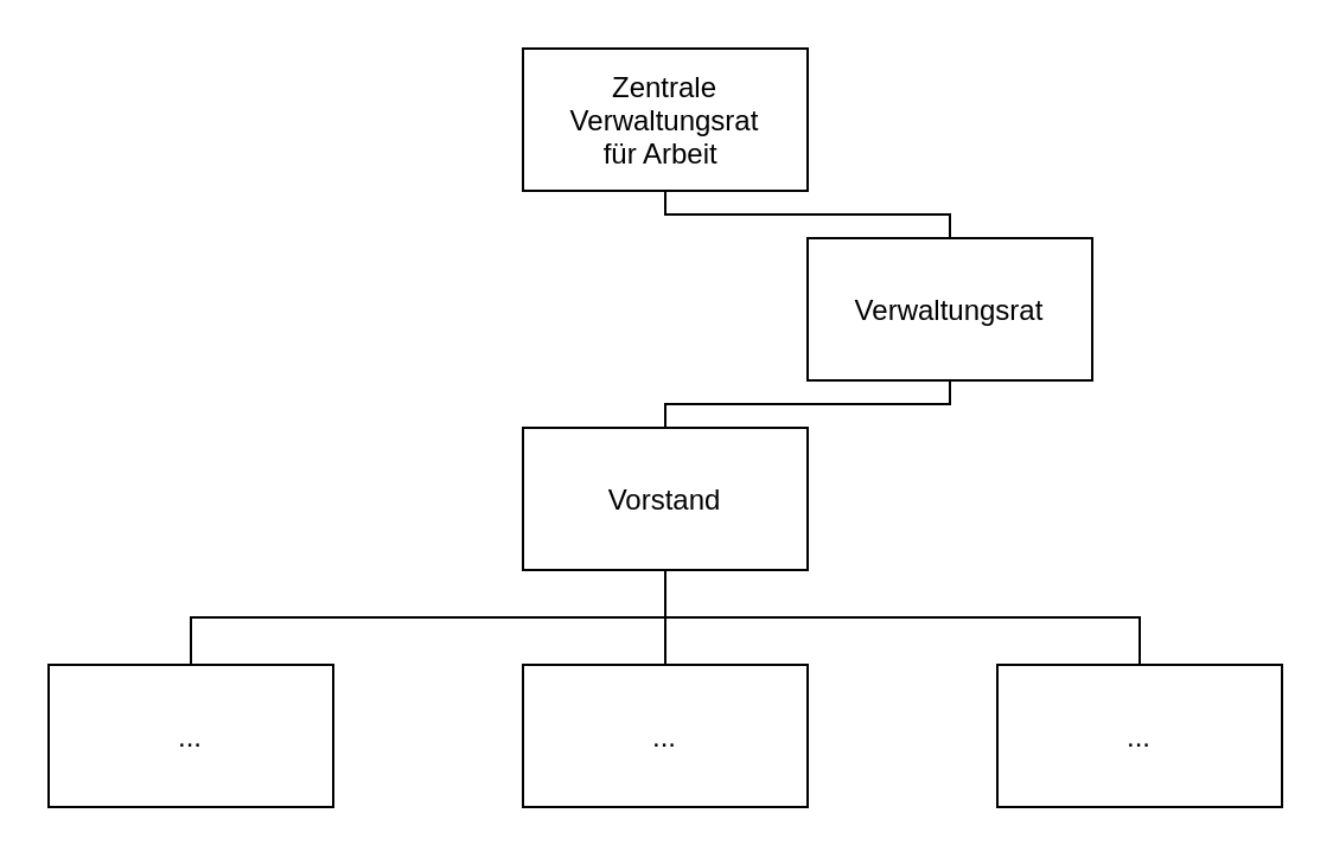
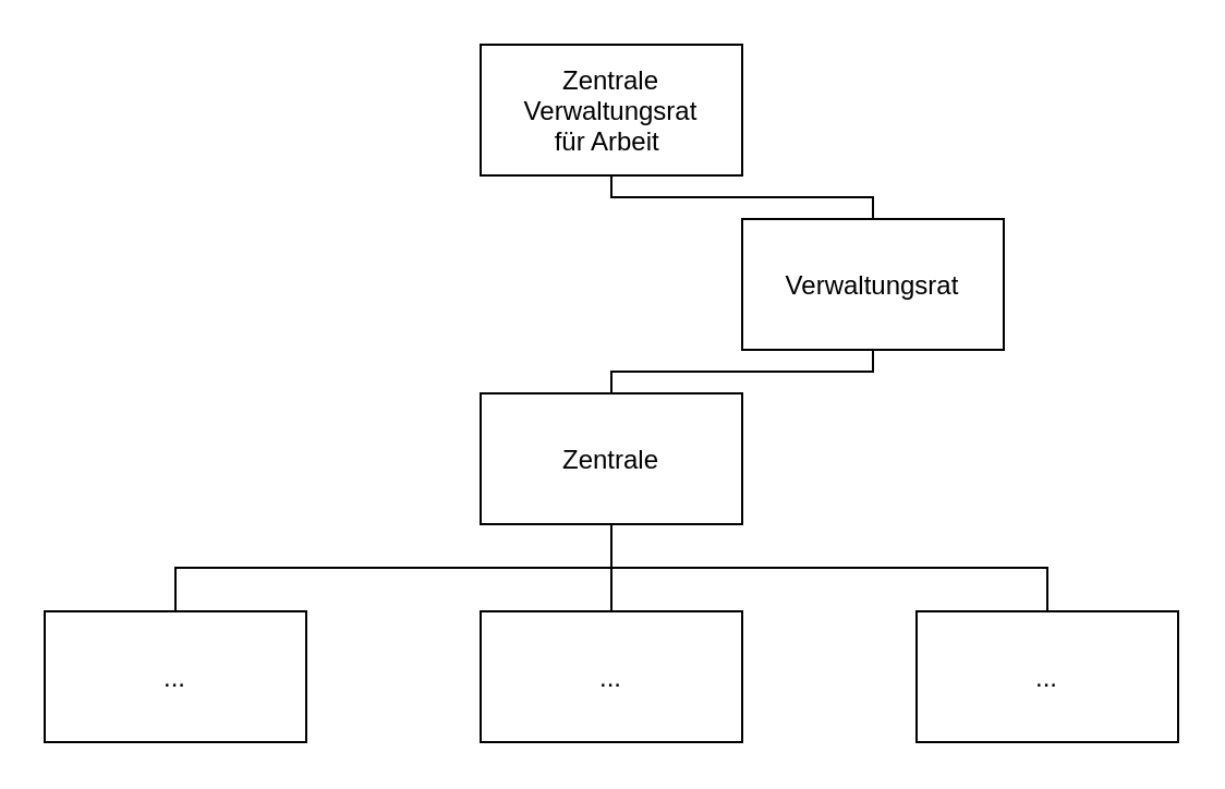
  <mxCell id="0" />
  <mxCell id="1" parent="0" />
  <mxCell id="2" value="" style="edgeStyle=elbowEdgeStyle;shape=connector;rounded=0;orthogonalLoop=1;jettySize=auto;elbow=vertical;startArrow=none;endArrow=none;labelBackgroundColor=default;strokeColor=default;align=center;verticalAlign=middle;fontFamily=Helvetica;fontSize=11;fontColor=default;" parent="1" source="3" target="5" edge="1"><mxGeometry relative="1" as="geometry" /></mxCell>
  <mxCell id="3" value="Zentrale&#10;Verwaltungsrat &#10;für Arbeit " style="align=center;verticalAlign=middle;treeFolding=1;treeMoving=1;newEdgeStyle={&quot;edgeStyle&quot;:&quot;elbowEdgeStyle&quot;,&quot;startArrow&quot;:&quot;none&quot;,&quot;endArrow&quot;:&quot;none&quot;};" parent="1" vertex="1"><mxGeometry x="220" y="20" width="120" height="60" as="geometry" /></mxCell>
  <mxCell id="4" value="" style="edgeStyle=elbowEdgeStyle;shape=connector;rounded=0;orthogonalLoop=1;jettySize=auto;elbow=vertical;startArrow=none;endArrow=none;labelBackgroundColor=default;strokeColor=default;align=center;verticalAlign=middle;fontFamily=Helvetica;fontSize=11;fontColor=default;" parent="1" source="5" target="8" edge="1"><mxGeometry relative="1" as="geometry" /></mxCell>
  <mxCell id="5" value="Verwaltungsrat" style="align=center;verticalAlign=middle;treeFolding=1;treeMoving=1;newEdgeStyle={&quot;edgeStyle&quot;:&quot;elbowEdgeStyle&quot;,&quot;startArrow&quot;:&quot;none&quot;,&quot;endArrow&quot;:&quot;none&quot;};" parent="1" vertex="1"><mxGeometry x="340" y="100" width="120" height="60" as="geometry" /></mxCell>
  <mxCell id="6" value="" style="edgeStyle=elbowEdgeStyle;shape=connector;rounded=0;orthogonalLoop=1;jettySize=auto;elbow=vertical;startArrow=none;endArrow=none;labelBackgroundColor=default;strokeColor=default;align=center;verticalAlign=middle;fontFamily=Helvetica;fontSize=11;fontColor=default;entryX=0.5;entryY=0;entryDx=0;entryDy=0;" parent="1" source="8" target="10" edge="1"><mxGeometry relative="1" as="geometry" /></mxCell>
  <mxCell id="7" style="edgeStyle=elbowEdgeStyle;rounded=0;orthogonalLoop=1;jettySize=auto;html=1;startArrow=none;endArrow=none;exitX=0.5;exitY=1;exitDx=0;exitDy=0;entryX=0.5;entryY=0;entryDx=0;entryDy=0;" parent="1" source="8" target="9" edge="1"><mxGeometry relative="1" as="geometry" /></mxCell>
- <mxCell id="8" value="Vorstand" style="align=center;verticalAlign=middle;treeFolding=1;treeMoving=1;newEdgeStyle={&quot;edgeStyle&quot;:&quot;elbowEdgeStyle&quot;,&quot;startArrow&quot;:&quot;none&quot;,&quot;endArrow&quot;:&quot;none&quot;};" parent="1" vertex="1"><mxGeometry x="220" y="180" width="120" height="60" as="geometry" /></mxCell>
+ <mxCell id="8" value="Zentrale" style="align=center;verticalAlign=middle;treeFolding=1;treeMoving=1;newEdgeStyle={&quot;edgeStyle&quot;:&quot;elbowEdgeStyle&quot;,&quot;startArrow&quot;:&quot;none&quot;,&quot;endArrow&quot;:&quot;none&quot;};" parent="1" vertex="1"><mxGeometry x="220" y="180" width="120" height="60" as="geometry" /></mxCell>
  <mxCell id="9" value="..." style="align=center;verticalAlign=middle;treeFolding=1;treeMoving=1;newEdgeStyle={&quot;edgeStyle&quot;:&quot;elbowEdgeStyle&quot;,&quot;startArrow&quot;:&quot;none&quot;,&quot;endArrow&quot;:&quot;none&quot;};" parent="1" vertex="1"><mxGeometry x="220" y="280" width="120" height="60" as="geometry" /></mxCell>
  <mxCell id="10" value="..." style="align=center;verticalAlign=middle;treeFolding=1;treeMoving=1;newEdgeStyle={&quot;edgeStyle&quot;:&quot;elbowEdgeStyle&quot;,&quot;startArrow&quot;:&quot;none&quot;,&quot;endArrow&quot;:&quot;none&quot;};" parent="1" vertex="1"><mxGeometry x="20" y="280" width="120" height="60" as="geometry" /></mxCell>
  <mxCell id="11" style="edgeStyle=elbowEdgeStyle;rounded=0;orthogonalLoop=1;jettySize=auto;html=1;startArrow=none;endArrow=none;exitX=0.5;exitY=0;exitDx=0;exitDy=0;entryX=0.5;entryY=0;entryDx=0;entryDy=0;" parent="1" source="12" target="9" edge="1"><mxGeometry relative="1" as="geometry"><Array as="points"><mxPoint x="350" y="260" /></Array></mxGeometry></mxCell>
  <mxCell id="12" value="..." style="align=center;verticalAlign=middle;treeFolding=1;treeMoving=1;newEdgeStyle={&quot;edgeStyle&quot;:&quot;elbowEdgeStyle&quot;,&quot;startArrow&quot;:&quot;none&quot;,&quot;endArrow&quot;:&quot;none&quot;};" parent="1" vertex="1"><mxGeometry x="420" y="280" width="120" height="60" as="geometry" /></mxCell>
